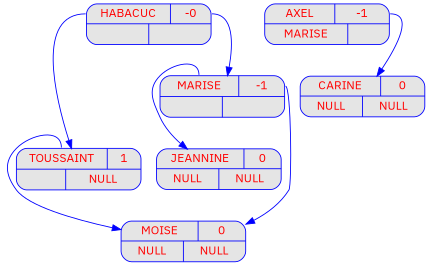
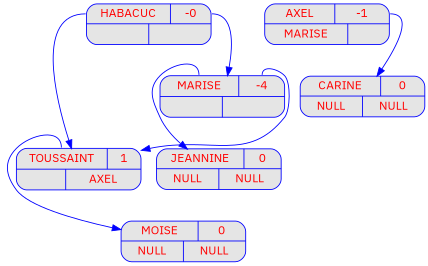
  digraph {
    fontname="IBM Plex Sans"
    node [color=blue fillcolor=grey90 fontcolor=red fontname="IBM Plex Sans" fontsize=14 shape=record style="rounded, filled"]
    edge [color=blue fontname="IBM Plex Sans" tailport=d]
    n1 [label="{{<g> HABACUC | <d> -0 } | { <g> | <d>}}" width=2]
-   n2 [label="{{<g> MARISE | <d> -1 } | { <g> | <d>}}" width=2]
-   n3 [label="{{<g> TOUSSAINT | <d> 1 }| { <g> | <d> NULL}}" width=2]
+   n2 [label="{{<g> MARISE | <d> -4 } | { <g> | <d>}}" width=2]
+   n3 [label="{{<g> TOUSSAINT | <d> 1 }| { <g> | <d> AXEL}}" width=2]
    n4 [label="{{<g> AXEL | <d> -1 }| { <g> MARISE | <d> }}" width=2]
    n5 [label="{{<g> CARINE | <d> 0 }| { <g> NULL | <d> NULL}}" width=2]
    n6 [label="{{<g> JEANNINE | <d> 0 }| { <g> NULL | <d> NULL}}" width=2]
    n7 [label="{{<g> MOISE | <d> 0 }| { <g> NULL | <d> NULL}}" width=2]
    n1 -> n2
    n1 -> n3 [tailport=g]
-   n2 -> n7
+   n2 -> n3
    n2 -> n6 [tailport=g]
    n3 -> n7 [tailport=g]
    n4 -> n5
  }
